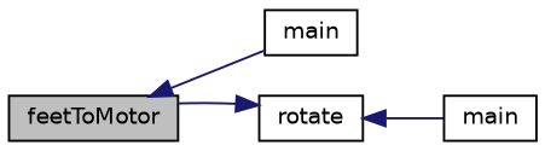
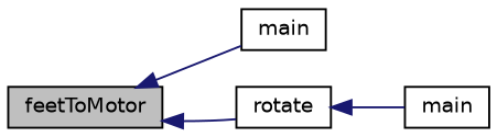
  digraph {
    rankdir=LR
    node [color=black fillcolor=white fontname=Helvetica fontsize=10 shape=record style=filled]
    edge [color=midnightblue dir=back fontname=Helvetica fontsize=10 labelfontname=Helvetica labelfontsize=10 style=solid]
    n1 [fillcolor=grey75 fontcolor=black height=0.2 label=feetToMotor width=0.4]
    n2 [height=0.2 label=main width=0.4]
    n3 [height=0.2 label=rotate width=0.4]
    n4 [height=0.2 label=main width=0.4]
    n1 -> n2
-   n3 -> n1
+   n1 -> n3
    n3 -> n4
  }
